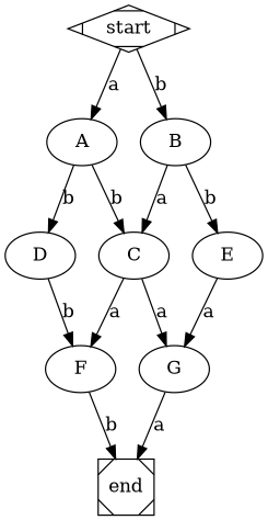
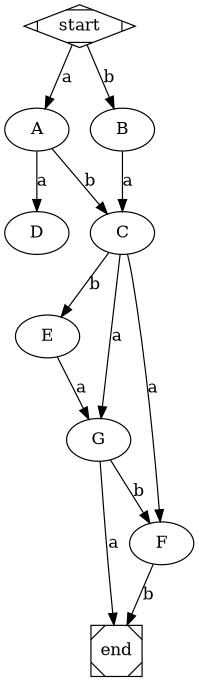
  digraph {
    start [shape=Mdiamond]
    A
    B
    C
    D
    E
    F
    G
    end [shape=Msquare]
    start -> A [label=a]
    start -> B [label=b]
    A -> C [label=b]
-   A -> D [label=b]
+   A -> D [label=a]
    B -> C [label=a]
-   B -> E [label=b]
+   C -> E [label=b]
    C -> F [label=a]
    C -> G [label=a]
-   D -> F [label=b]
+   G -> F [label=b]
    E -> G [label=a]
    F -> end [label=b]
    G -> end [label=a]
  }
